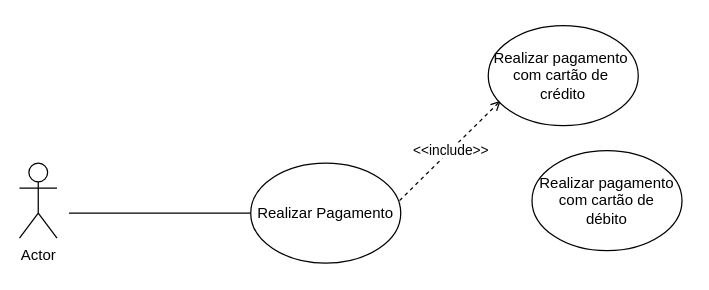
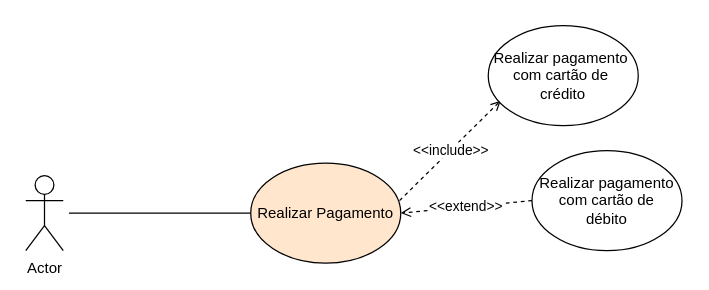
  <mxCell id="0" />
  <mxCell id="1" parent="0" />
- <mxCell id="2" value="Actor" style="shape=umlActor;verticalLabelPosition=bottom;verticalAlign=top;html=1;outlineConnect=0;" vertex="1" parent="1"><mxGeometry x="15" y="130" width="30" height="60" as="geometry" /></mxCell>
+ <mxCell id="2" value="Actor" style="shape=umlActor;verticalLabelPosition=bottom;verticalAlign=top;html=1;outlineConnect=0;" vertex="1" parent="1"><mxGeometry x="20" y="140" width="30" height="60" as="geometry" /></mxCell>
  <mxCell id="3" value="" style="endArrow=none;html=1;" edge="1" parent="1"><mxGeometry width="50" height="50" relative="1" as="geometry"><mxPoint x="200" y="170" as="sourcePoint" /><mxPoint x="200" y="170" as="targetPoint" /><Array as="points"><mxPoint x="50" y="170" /></Array></mxGeometry></mxCell>
- <mxCell id="4" value="Realizar Pagamento&lt;br&gt;" style="ellipse;whiteSpace=wrap;html=1;" vertex="1" parent="1"><mxGeometry x="200" y="130" width="120" height="80" as="geometry" /></mxCell>
+ <mxCell id="4" value="Realizar Pagamento&lt;br&gt;" style="ellipse;whiteSpace=wrap;html=1;fillColor=#ffe6cc;" vertex="1" parent="1"><mxGeometry x="200" y="130" width="120" height="80" as="geometry" /></mxCell>
  <mxCell id="5" value="&amp;lt;&amp;lt;include&amp;gt;&amp;gt;" style="endArrow=open;html=1;dashed=1;endFill=0;" edge="1" parent="1"><mxGeometry width="50" height="50" relative="1" as="geometry"><mxPoint x="319" y="160" as="sourcePoint" /><mxPoint x="400" y="80" as="targetPoint" /></mxGeometry></mxCell>
  <mxCell id="6" value="Realizar pagamento&amp;nbsp;&lt;br&gt;com cartão de&amp;nbsp;&lt;br&gt;crédito" style="ellipse;whiteSpace=wrap;html=1;" vertex="1" parent="1"><mxGeometry x="390" y="20" width="120" height="80" as="geometry" /></mxCell>
+ <mxCell id="7" value="&amp;lt;&amp;lt;extend&amp;gt;&amp;gt;" style="endArrow=open;html=1;dashed=1;endFill=0;entryX=1;entryY=0.5;entryDx=0;entryDy=0;exitX=0;exitY=0.5;exitDx=0;exitDy=0;" edge="1" parent="1" source="8" target="4"><mxGeometry width="50" height="50" relative="1" as="geometry"><mxPoint x="420" y="170" as="sourcePoint" /><mxPoint x="350" y="200" as="targetPoint" /></mxGeometry></mxCell>
  <mxCell id="8" value="Realizar pagamento&lt;br&gt;com cartão de&lt;br&gt;débito" style="ellipse;whiteSpace=wrap;html=1;" vertex="1" parent="1"><mxGeometry x="425" y="120" width="120" height="80" as="geometry" /></mxCell>
